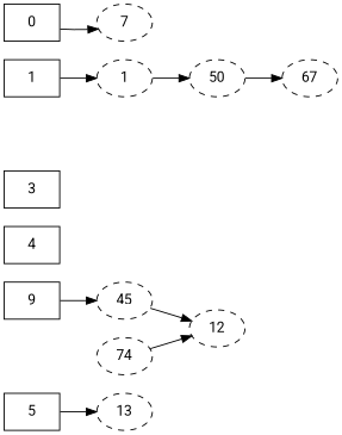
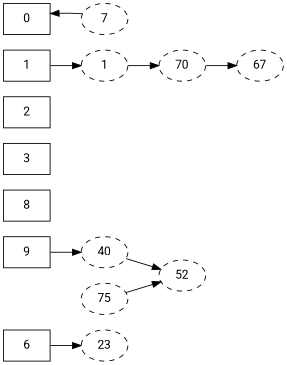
  digraph {
    fontname=Roboto
    rankdir=LR
    node [fontname=Roboto style=dashed]
    edge [fontname=Roboto]
-   6 [shape=rectangle label=5 style=""]
+   6 [shape=rectangle style=""]
    n2 [label=9 shape=rectangle style=""]
-   4 [shape=rectangle style=""]
+   4 [shape=rectangle label=8 style=""]
    3 [shape=rectangle style=""]
+   2 [shape=rectangle style=""]
    1 [shape=rectangle style=""]
    0 [shape=rectangle style=""]
-   13
-   40 [label=45]
+   13 [label=23]
+   40
    n10 [label=1]
    7
-   12
-   50
+   12 [label=52]
+   50 [label=70]
    n14 [label=67]
-   75 [label=74]
+   75
    subgraph sub_1 {
      rank=same
      6
      n2
      4
      3
+     2
      1
      0
    }
    6 -> 13
    n2 -> 40
    1 -> n10
-   0 -> 7
+   7 -> 0
    40 -> 12
    n10 -> 50
    50 -> n14
    75 -> 12
  }
